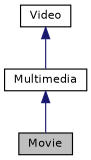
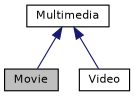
  digraph {
    node [color=black fillcolor=white fontname=Helvetica fontsize=10 shape=record style=filled]
    edge [color=midnightblue dir=back fontname=Helvetica fontsize=10 labelfontname=Helvetica labelfontsize=10 style=solid]
    n1 [fillcolor=grey75 fontcolor=black height=0.2 label=Movie width=0.4]
    n2 [height=0.2 label=Video width=0.4]
    n3 [height=0.2 label=Multimedia width=0.4]
    n3 -> n1
-   n2 -> n3
+   n3 -> n2
  }
